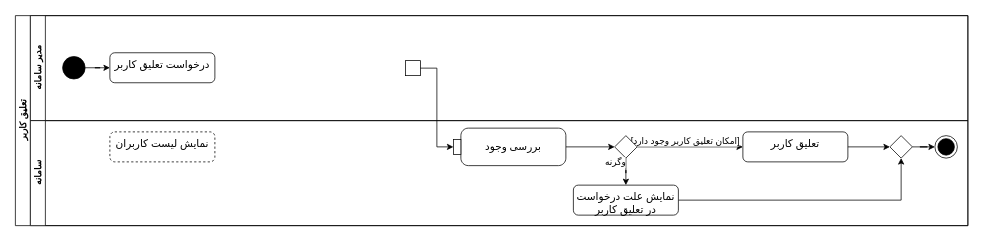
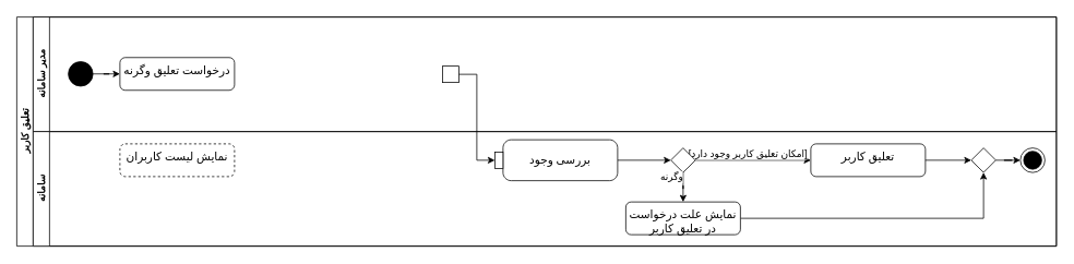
  <mxCell id="0" />
  <mxCell id="1" parent="0" />
  <mxCell id="2" value="تعلیق کاربر" style="swimlane;html=1;childLayout=stackLayout;resizeParent=1;resizeParentMax=0;horizontal=0;startSize=20;horizontalStack=0;" vertex="1" parent="1"><mxGeometry x="20" y="20" width="1270" height="280" as="geometry" /></mxCell>
  <mxCell id="3" value="مدیر سامانه" style="swimlane;html=1;startSize=20;horizontal=0;" vertex="1" parent="2"><mxGeometry x="20" width="1250" height="140" as="geometry"><mxRectangle x="20" width="490" height="30" as="alternateBounds" /></mxGeometry></mxCell>
  <mxCell id="4" value="" style="ellipse;fillColor=strokeColor;html=1;" vertex="1" parent="3"><mxGeometry x="43" y="54.5" width="30" height="30" as="geometry" /></mxCell>
  <mxCell id="5" value="" style="rounded=0;whiteSpace=wrap;html=1;" vertex="1" parent="3"><mxGeometry x="500" y="60" width="20" height="20" as="geometry" /></mxCell>
- <mxCell id="6" value="&lt;font style=&quot;font-size: 14px;&quot;&gt;درخواست تعلیق کاربر&lt;/font&gt;" style="html=1;align=center;verticalAlign=top;rounded=1;absoluteArcSize=1;arcSize=13;dashed=0;whiteSpace=wrap;" vertex="1" parent="3"><mxGeometry x="106" y="49.5" width="140" height="40" as="geometry" /></mxCell>
+ <mxCell id="6" value="&lt;font style=&quot;font-size: 14px;&quot;&gt;درخواست تعلیق وگرنه&lt;/font&gt;" style="html=1;align=center;verticalAlign=top;rounded=1;absoluteArcSize=1;arcSize=13;dashed=0;whiteSpace=wrap;" vertex="1" parent="3"><mxGeometry x="106" y="49.5" width="140" height="40" as="geometry" /></mxCell>
  <mxCell id="7" style="edgeStyle=orthogonalEdgeStyle;rounded=0;orthogonalLoop=1;jettySize=auto;html=1;" edge="1" parent="3" source="4" target="6"><mxGeometry relative="1" as="geometry"><Array as="points" /><mxPoint x="174" y="220" as="targetPoint" /><mxPoint x="176" y="120" as="sourcePoint" /></mxGeometry></mxCell>
  <mxCell id="8" value="سامانه" style="swimlane;html=1;startSize=20;horizontal=0;" vertex="1" parent="2"><mxGeometry x="20" y="140" width="1250" height="140" as="geometry" /></mxCell>
  <mxCell id="9" value="" style="ellipse;html=1;shape=endState;fillColor=strokeColor;" vertex="1" parent="8"><mxGeometry x="1206" y="20" width="30" height="30" as="geometry" /></mxCell>
  <mxCell id="10" style="edgeStyle=orthogonalEdgeStyle;rounded=0;orthogonalLoop=1;jettySize=auto;html=1;" edge="1" parent="8" source="18" target="13"><mxGeometry relative="1" as="geometry"><Array as="points" /></mxGeometry></mxCell>
  <mxCell id="11" style="edgeStyle=orthogonalEdgeStyle;rounded=0;orthogonalLoop=1;jettySize=auto;html=1;" edge="1" parent="8" source="13" target="20"><mxGeometry relative="1" as="geometry"><mxPoint x="845" y="34.64" as="sourcePoint" /><mxPoint x="968" y="35" as="targetPoint" /></mxGeometry></mxCell>
  <mxCell id="12" value="&lt;span style=&quot;font-size: 12px;&quot;&gt;[امکان تعلیق کاربر وجود دارد]&lt;/span&gt;" style="edgeLabel;html=1;align=center;verticalAlign=middle;resizable=0;points=[];" connectable="0" vertex="1" parent="11"><mxGeometry x="-0.362" y="1" relative="1" as="geometry"><mxPoint x="18" y="-8" as="offset" /></mxGeometry></mxCell>
  <mxCell id="13" value="" style="rhombus;" vertex="1" parent="8"><mxGeometry x="779" y="20" width="30" height="30" as="geometry" /></mxCell>
  <mxCell id="14" style="edgeStyle=orthogonalEdgeStyle;rounded=0;orthogonalLoop=1;jettySize=auto;html=1;entryX=0.5;entryY=1;entryDx=0;entryDy=0;" edge="1" parent="8" source="15" target="22"><mxGeometry relative="1" as="geometry"><Array as="points"><mxPoint x="1161" y="106" /></Array></mxGeometry></mxCell>
  <mxCell id="15" value="&lt;font style=&quot;font-size: 14px;&quot;&gt;نمایش علت درخواست در تعلیق کاربر&lt;/font&gt;" style="html=1;align=center;verticalAlign=top;rounded=1;absoluteArcSize=1;arcSize=13;dashed=0;whiteSpace=wrap;" vertex="1" parent="8"><mxGeometry x="724" y="86" width="140" height="40" as="geometry" /></mxCell>
  <mxCell id="16" style="edgeStyle=orthogonalEdgeStyle;rounded=0;orthogonalLoop=1;jettySize=auto;html=1;" edge="1" parent="8" source="13" target="15"><mxGeometry relative="1" as="geometry" /></mxCell>
  <mxCell id="17" value="&lt;font style=&quot;font-size: 12px;&quot;&gt;وگرنه&lt;/font&gt;" style="edgeLabel;html=1;align=center;verticalAlign=middle;resizable=0;points=[];" connectable="0" vertex="1" parent="16"><mxGeometry x="-0.221" y="-2" relative="1" as="geometry"><mxPoint x="-13" y="-12" as="offset" /></mxGeometry></mxCell>
  <mxCell id="18" value="&lt;font style=&quot;font-size: 14px;&quot;&gt;بررسی وجود&lt;/font&gt;" style="shape=mxgraph.uml25.action;html=1;align=center;verticalAlign=middle;absoluteArcSize=1;arcSize=10;dashed=0;spacingLeft=10;flipH=1;whiteSpace=wrap;" vertex="1" parent="8"><mxGeometry x="564" y="10" width="150" height="50" as="geometry" /></mxCell>
  <mxCell id="19" style="edgeStyle=orthogonalEdgeStyle;rounded=0;orthogonalLoop=1;jettySize=auto;html=1;" edge="1" parent="8" source="22" target="9"><mxGeometry relative="1" as="geometry" /></mxCell>
  <mxCell id="20" value="&lt;span style=&quot;font-size: 14px;&quot;&gt;تعلیق کاربر&lt;/span&gt;" style="html=1;align=center;verticalAlign=top;rounded=1;absoluteArcSize=1;arcSize=13;dashed=0;whiteSpace=wrap;" vertex="1" parent="8"><mxGeometry x="950" y="15" width="140" height="40" as="geometry" /></mxCell>
  <mxCell id="21" value="&lt;span style=&quot;font-size: 14px;&quot;&gt;نمایش لیست کاربران&lt;br&gt;&lt;/span&gt;" style="html=1;align=center;verticalAlign=top;rounded=1;absoluteArcSize=1;arcSize=13;dashed=1;whiteSpace=wrap;" vertex="1" parent="8"><mxGeometry x="106" y="15" width="140" height="40" as="geometry" /></mxCell>
  <mxCell id="22" value="" style="rhombus;" vertex="1" parent="8"><mxGeometry x="1146" y="20" width="30" height="30" as="geometry" /></mxCell>
  <mxCell id="23" value="" style="edgeStyle=orthogonalEdgeStyle;rounded=0;orthogonalLoop=1;jettySize=auto;html=1;" edge="1" parent="8" source="20" target="22"><mxGeometry relative="1" as="geometry"><mxPoint x="1204" y="665" as="sourcePoint" /><mxPoint x="1320" y="665" as="targetPoint" /></mxGeometry></mxCell>
  <mxCell id="24" style="edgeStyle=orthogonalEdgeStyle;rounded=0;orthogonalLoop=1;jettySize=auto;html=1;entryX=1;entryY=0.5;entryDx=0;entryDy=0;entryPerimeter=0;" edge="1" parent="2" source="5" target="18"><mxGeometry relative="1" as="geometry"><mxPoint x="596" y="250" as="targetPoint" /></mxGeometry></mxCell>
